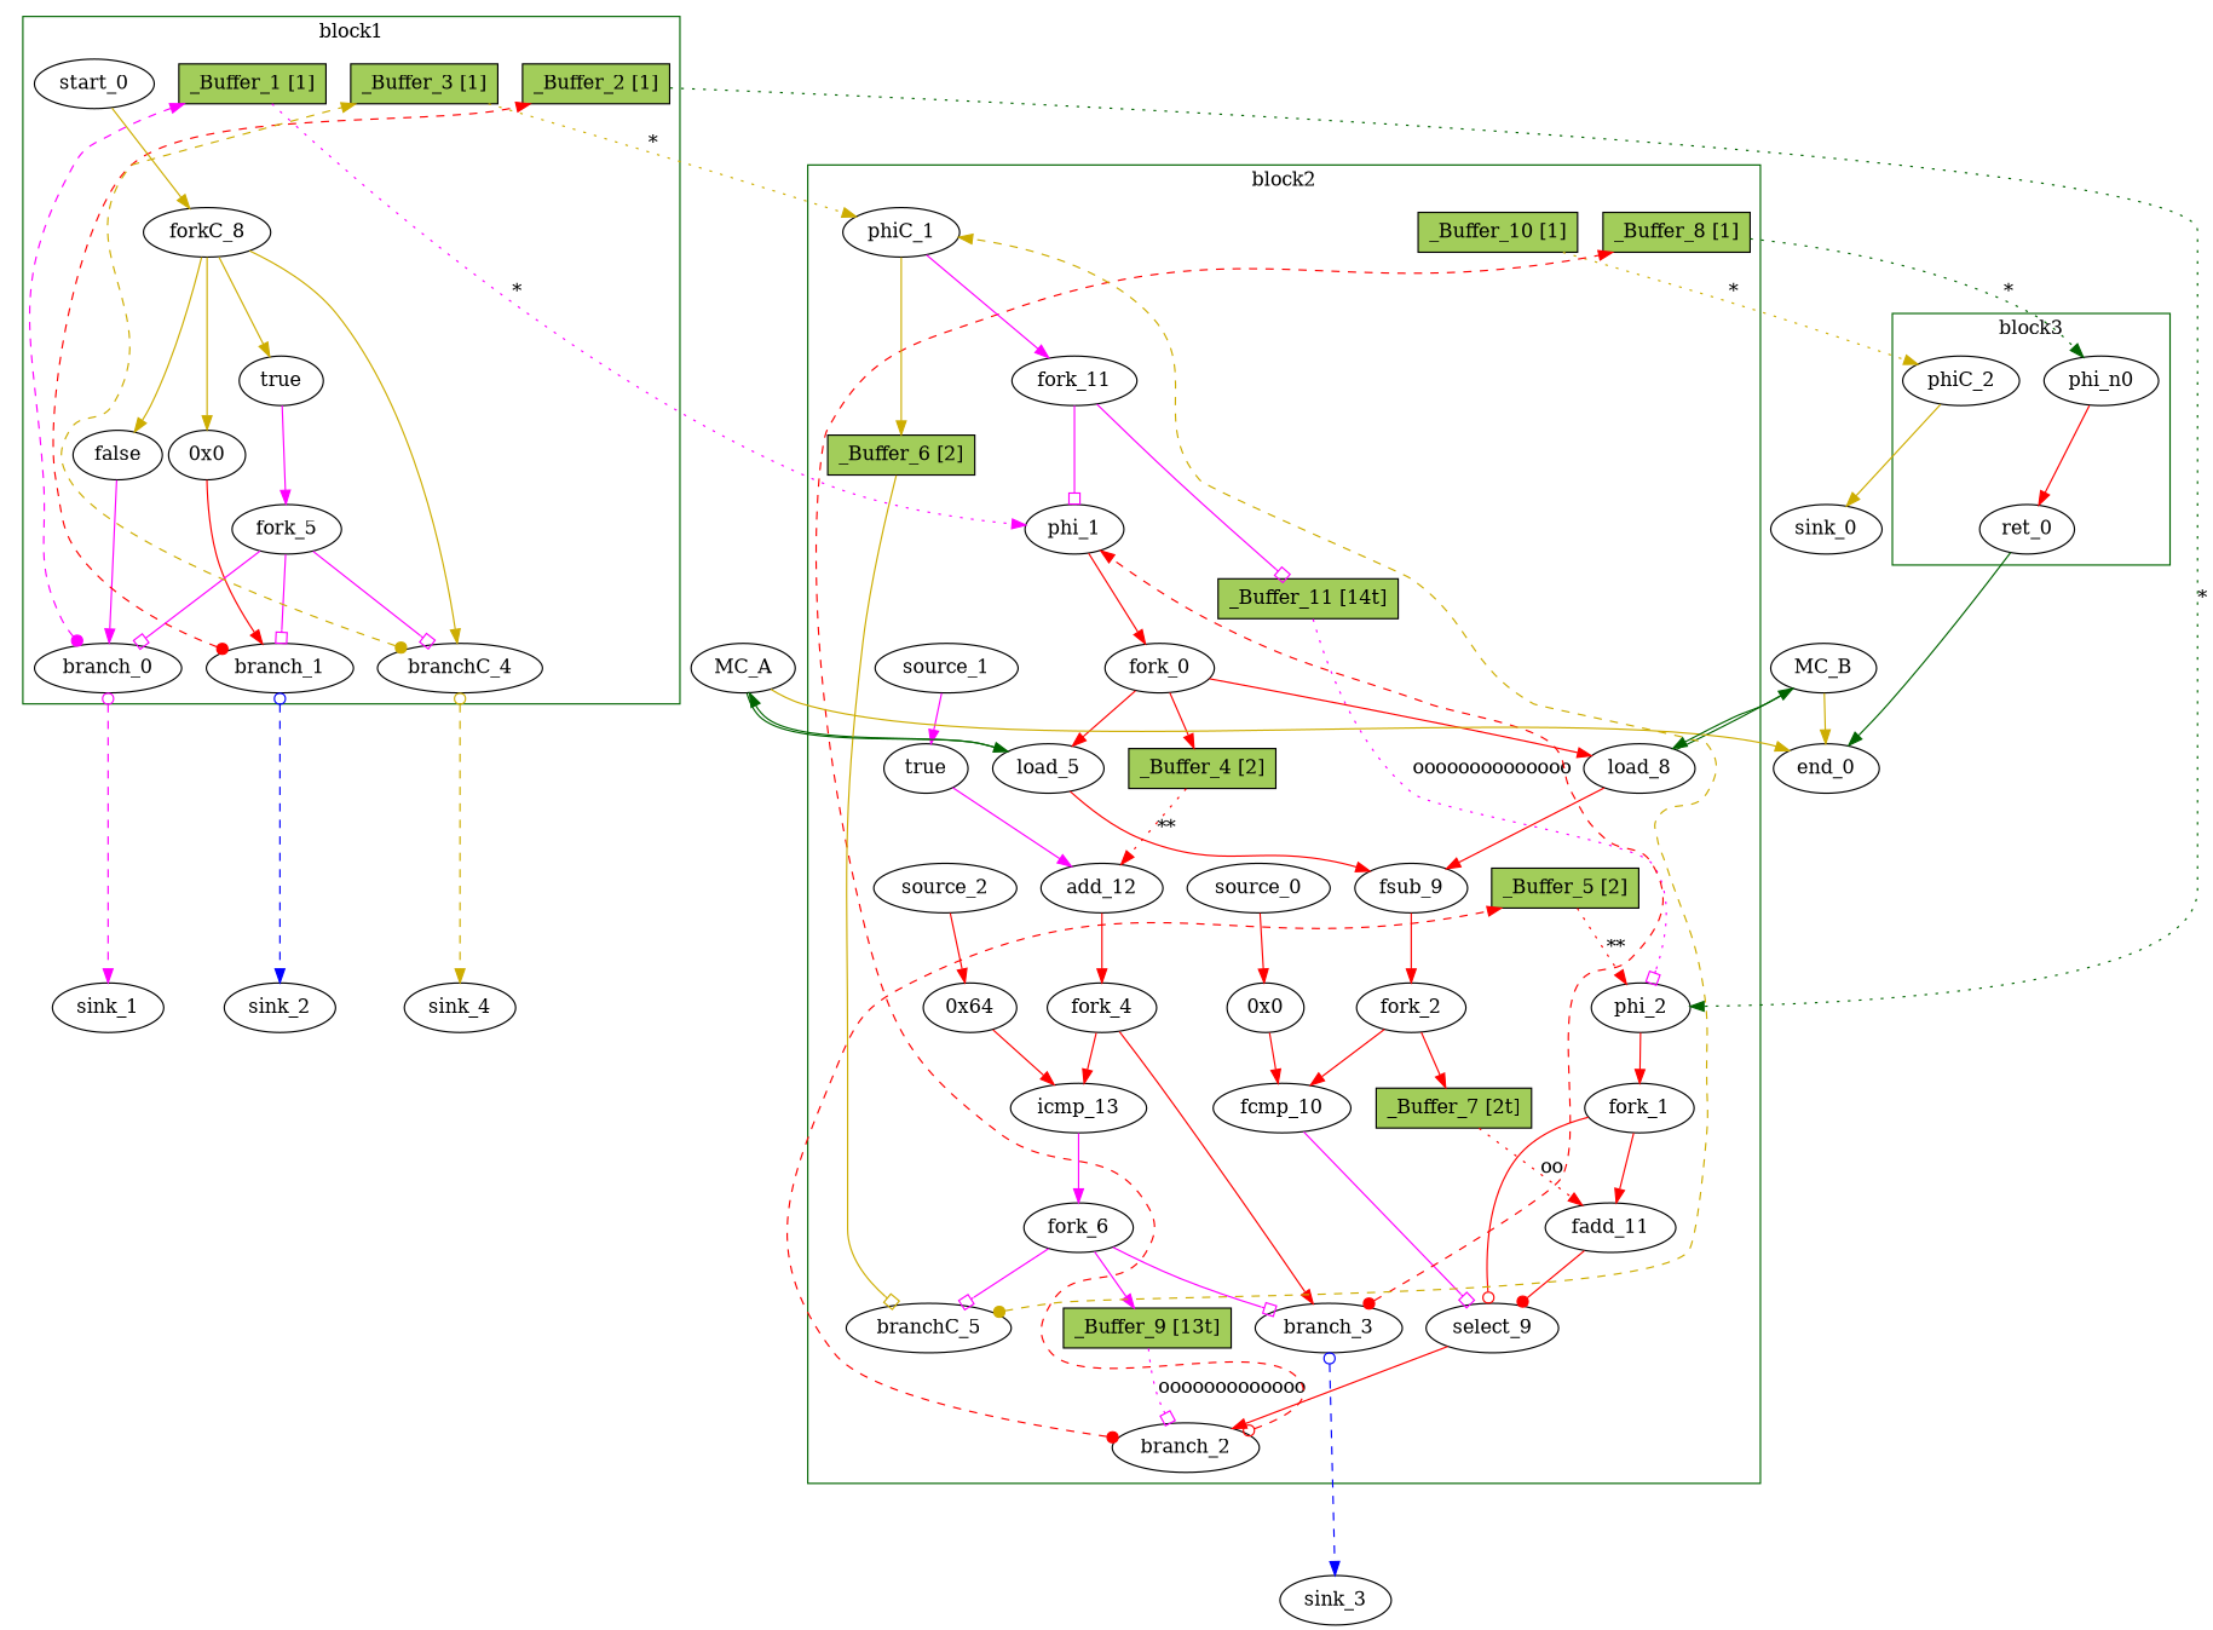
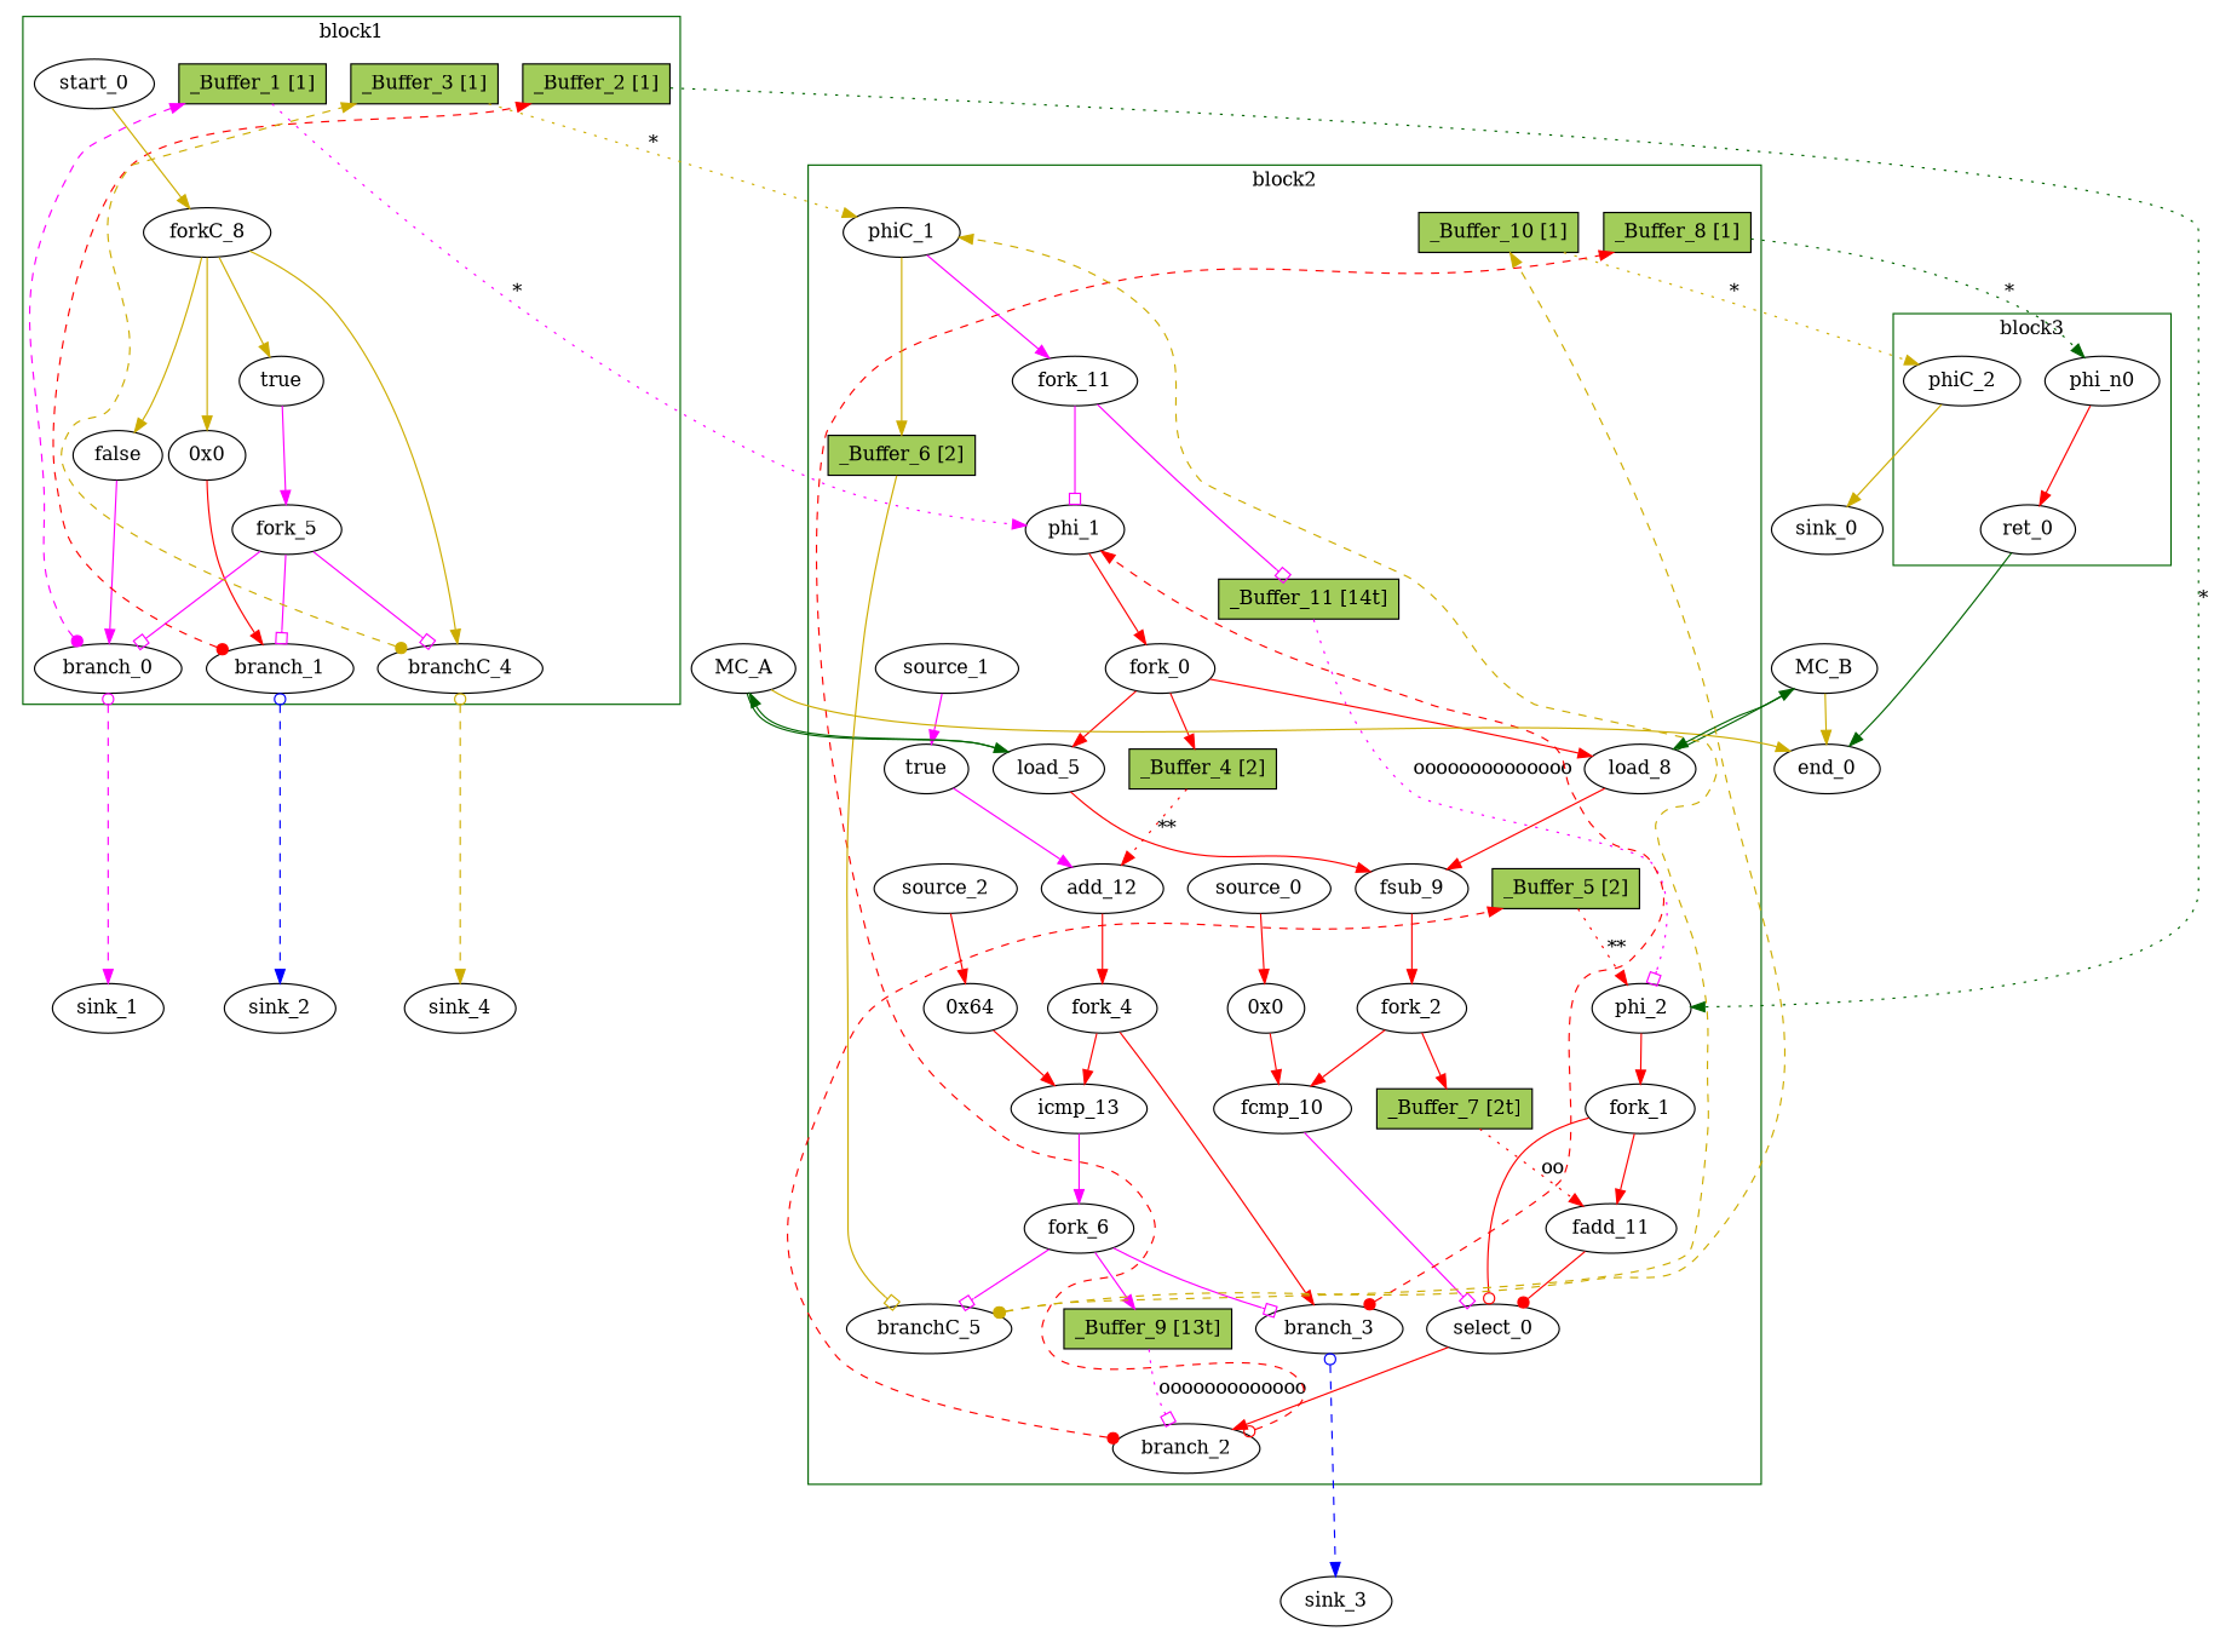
  digraph {
    node [bbID=2 in="in1:32" out="out1:32" shape=oval type=Buffer]
    edge [arrowhead=normal color=red from=out1 to=in1]
    n1 [fillcolor=darkolivegreen3 height=0.4 in="in1:1" label="_Buffer_11 [14t]" out="out1:1" shape=box slots=14 style=filled transparent=true]
    n2 [fillcolor=darkolivegreen3 height=0.4 in="in1:0" label="_Buffer_10 [1]" out="out1:0" shape=box slots=1 style=filled transparent=false]
    n3 [fillcolor=darkolivegreen3 height=0.4 in="in1:1" label="_Buffer_9 [13t]" out="out1:1" shape=box slots=13 style=filled transparent=true]
    phi_1 [delay=0.366 in="in1?:1 in2:7 in3:7" out="out1:7" type=Mux]
    phi_2 [delay=0.366 in="in1?:1 in2:32 in3:32" type=Mux]
    load_5 [in="in1:32 in2:7" latency=2 offset=0 op=mc_load_op out="out1:32 out2:7" portID=0 type=Operator]
    load_8 [in="in1:32 in2:7" latency=2 offset=0 op=mc_load_op out="out1:32 out2:7" portID=0 type=Operator]
    fsub_9 [delay=0.966 in="in1:32 in2:32" latency=10 op=fsub_op type=Operator]
    n9 [label="0x0" type=Constant value="0x0"]
    fcmp_10 [delay=0.966 in="in1:32 in2:32" latency=2 op=fcmp_oge_op out="out1:1" type=Operator]
    fadd_11 [delay=0.966 in="in1:32 in2:32" latency=10 op=fadd_op type=Operator]
-   select_0 [in="in1?:1 in2+:32 in3-:32" op=select_op type=Operator label=select_9]
+   select_0 [in="in1?:1 in2+:32 in3-:32" op=select_op type=Operator]
    n13 [in="in1:1" label=true out="out1:1" type=Constant value="0x1"]
    add_12 [delay=1.693 in="in1:7 in2:7" op=add_op out="out1:7" type=Operator]
    n15 [in="in1:7" label="0x64" out="out1:7" type=Constant value="0x64"]
    icmp_13 [delay=1.53 in="in1:7 in2:7" op=icmp_ult_op out="out1:1" type=Operator]
    fork_0 [in="in1:7" out="out1:7 out2:7 out3:7" type=Fork]
    fork_1 [out="out1:32 out2:32" type=Fork]
    fork_2 [out="out1:32 out2:32" type=Fork]
    fork_4 [in="in1:7" out="out1:7 out2:7" type=Fork]
    branch_2 [in="in1:32 in2?:1" out="out1+:32 out2-:32" type=Branch]
    branch_3 [in="in1:7 in2?:1" out="out1+:7 out2-:7" type=Branch]
    fork_6 [in="in1:1" out="out1:1 out2:1 out3:1" type=Fork]
    phiC_1 [delay=0.166 in="in1:0 in2:0" out="out1:0 out2?:1" type=CntrlMerge]
    branchC_5 [in="in1:0 in2?:1" out="out1+:0 out2-:0" type=Branch]
    source_0 [type=Source in=""]
    source_1 [out="out1:1" type=Source in=""]
    source_2 [out="out1:7" type=Source in=""]
    fork_11 [in="in1:1" out="out1:1 out2:1" type=Fork]
    n30 [fillcolor=darkolivegreen3 height=0.4 label="_Buffer_8 [1]" shape=box slots=1 style=filled transparent=false]
    n31 [fillcolor=darkolivegreen3 height=0.4 label="_Buffer_7 [2t]" shape=box slots=2 style=filled transparent=true]
    n32 [fillcolor=darkolivegreen3 height=0.4 in="in1:0" label="_Buffer_6 [2]" out="out1:0" shape=box slots=2 style=filled transparent=false]
    n33 [fillcolor=darkolivegreen3 height=0.4 label="_Buffer_5 [2]" shape=box slots=2 style=filled transparent=false]
    n34 [fillcolor=darkolivegreen3 height=0.4 in="in1:7" label="_Buffer_4 [2]" out="out1:7" shape=box slots=2 style=filled transparent=false]
    n35 [bbID=1 in="in1:1" label=true out="out1:1" type=Constant value="0x1"]
    n36 [bbID=1 in="in1:1" label=false out="out1:1" type=Constant value="0x0"]
    n37 [bbID=1 label="0x0" type=Constant value="0x0"]
    branch_0 [bbID=1 in="in1:1 in2?:1" out="out1+:1 out2-:1" type=Branch]
    branch_1 [bbID=1 in="in1:32 in2?:1" out="out1+:32 out2-:32" type=Branch]
    fork_5 [bbID=1 in="in1:1" out="out1:1 out2:1 out3:1" type=Fork]
    start_0 [bbID=1 in="in1:0" out="out1:0" type=Entry]
    forkC_8 [bbID=1 in="in1:0" out="out1:0 out2:0 out3:0 out4:0" type=Fork]
    branchC_4 [bbID=1 in="in1:0 in2?:1" out="out1+:0 out2-:0" type=Branch]
    n44 [bbID=1 fillcolor=darkolivegreen3 height=0.4 in="in1:0" label="_Buffer_3 [1]" out="out1:0" shape=box slots=1 style=filled transparent=false]
    n45 [bbID=1 fillcolor=darkolivegreen3 height=0.4 label="_Buffer_2 [1]" shape=box slots=1 style=filled transparent=false]
    n46 [bbID=1 fillcolor=darkolivegreen3 height=0.4 in="in1:1" label="_Buffer_1 [1]" out="out1:1" shape=box slots=1 style=filled transparent=false]
    ret_0 [bbID=3 op=ret_op type=Operator]
    phi_n0 [bbID=3 type=Merge]
    phiC_2 [bbID=3 delay=0.166 in="in1:0" out="out1:0" type=Merge]
    MC_A [bbID=0 bbcount=0 in="in1:7*l0a" ldcount=1 memory=A out="out1:32*l0d out2:0*e" stcount=0 type=MC shape=""]
    MC_B [bbID=0 bbcount=0 in="in1:7*l0a" ldcount=1 memory=B out="out1:32*l0d out2:0*e" stcount=0 type=MC shape=""]
    sink_3 [bbID=0 in="in1:7" type=Sink out=""]
    sink_1 [bbID=0 in="in1:1" type=Sink out=""]
    sink_2 [bbID=0 type=Sink out=""]
    sink_4 [bbID=0 in="in1:0" type=Sink out=""]
    end_0 [bbID=0 in="in1:0*e in2:0*e in3:32" type=Exit]
    sink_0 [bbID=0 in="in1:0" type=Sink out=""]
    subgraph cluster_1 {
      color=darkgreen
      label=block2
      n1
      n2
      n3
      phi_1
      phi_2
      load_5
      load_8
      fsub_9
      n9
      fcmp_10
      fadd_11
      select_0
      n13
      add_12
      n15
      icmp_13
      fork_0
      fork_1
      fork_2
      fork_4
      branch_2
      branch_3
      fork_6
      phiC_1
      branchC_5
      source_0
      source_1
      source_2
      fork_11
      n30
      n31
      n32
      n33
      n34
    }
    subgraph cluster_2 {
      color=darkgreen
      label=block1
      n35
      n36
      n37
      branch_0
      branch_1
      fork_5
      start_0
      forkC_8
      branchC_4
      n44
      n45
      n46
    }
    subgraph cluster_3 {
      color=darkgreen
      label=block3
      ret_0
      phi_n0
      phiC_2
    }
    n1 -> phi_2 [arrowhead=obox color=magenta label=oooooooooooooo slots=14 style=dotted transparent=true]
    n2 -> phiC_2 [color=gold3 label="*" slots=1 style=dotted transparent=false]
    n3 -> branch_2 [arrowhead=obox color=magenta label=ooooooooooooo slots=13 style=dotted to=in2 transparent=true]
    phi_1 -> fork_0
    phi_2 -> fork_1
    load_5 -> fsub_9
    load_5 -> MC_A [color=darkgreen from=out2]
    load_8 -> fsub_9 [to=in2]
    load_8 -> MC_B [color=darkgreen from=out2]
    fsub_9 -> fork_2
    n9 -> fcmp_10 [to=in2]
    fcmp_10 -> select_0 [arrowhead=obox color=magenta]
    fadd_11 -> select_0 [arrowhead=dot to=in2]
    select_0 -> branch_2
    n13 -> add_12 [color=magenta to=in2]
    add_12 -> fork_4
    n15 -> icmp_13 [to=in2]
    icmp_13 -> fork_6 [color=magenta]
    fork_0 -> load_5 [from=out2 to=in2]
    fork_0 -> load_8 [from=out3 to=in2]
    fork_0 -> n34
    fork_1 -> fadd_11
    fork_1 -> select_0 [arrowhead=odot from=out2 to=in3]
    fork_2 -> fcmp_10
    fork_2 -> n31 [from=out2]
    fork_4 -> icmp_13
    fork_4 -> branch_3 [from=out2]
    branch_2 -> n30 [arrowtail=odot constraint=false dir=both from=out2 minlen=3 style=dashed]
    branch_2 -> n33 [arrowtail=dot constraint=false dir=both minlen=3 style=dashed]
    branch_3 -> phi_1 [arrowtail=dot constraint=false dir=both minlen=3 style=dashed to=in3]
    branch_3 -> sink_3 [arrowtail=odot color=blue dir=both from=out2 minlen=3 style=dashed]
    fork_6 -> n3 [color=magenta from=out2]
    fork_6 -> branch_3 [arrowhead=obox color=magenta to=in2]
    fork_6 -> branchC_5 [arrowhead=obox color=magenta from=out3 to=in2]
    phiC_1 -> fork_11 [color=magenta from=out2]
    phiC_1 -> n32 [color=gold3]
+   branchC_5 -> n2 [arrowtail=odot color=gold3 constraint=false dir=both from=out2 minlen=3 style=dashed]
    branchC_5 -> phiC_1 [arrowtail=dot color=gold3 constraint=false dir=both minlen=3 style=dashed to=in2]
    source_0 -> n9
    source_1 -> n13 [color=magenta]
    source_2 -> n15
    fork_11 -> n1 [arrowhead=obox color=magenta from=out2]
    fork_11 -> phi_1 [arrowhead=obox color=magenta]
    n30 -> phi_n0 [color=darkgreen label="*" slots=1 style=dotted transparent=false]
    n31 -> fadd_11 [label=oo slots=2 style=dotted to=in2 transparent=true]
    n32 -> branchC_5 [arrowhead=obox color=gold3]
    n33 -> phi_2 [label="**" slots=2 style=dotted to=in3 transparent=false]
    n34 -> add_12 [label="**" slots=2 style=dotted transparent=false]
    n35 -> fork_5 [color=magenta]
    n36 -> branch_0 [color=magenta]
    n37 -> branch_1
    branch_0 -> n46 [arrowtail=dot color=magenta constraint=false dir=both minlen=3 style=dashed]
    branch_0 -> sink_1 [arrowtail=odot color=magenta dir=both from=out2 minlen=3 style=dashed]
    branch_1 -> n45 [arrowtail=dot constraint=false dir=both minlen=3 style=dashed]
    branch_1 -> sink_2 [arrowtail=odot color=blue dir=both from=out2 minlen=3 style=dashed]
    fork_5 -> branch_0 [arrowhead=obox color=magenta from=out2 to=in2]
    fork_5 -> branch_1 [arrowhead=obox color=magenta to=in2]
    fork_5 -> branchC_4 [arrowhead=obox color=magenta from=out3 to=in2]
    start_0 -> forkC_8 [color=gold3]
    forkC_8 -> n35 [color=gold3 from=out4]
    forkC_8 -> n36 [color=gold3]
    forkC_8 -> n37 [color=gold3 from=out2]
    forkC_8 -> branchC_4 [color=gold3 from=out3]
    branchC_4 -> n44 [arrowtail=dot color=gold3 constraint=false dir=both minlen=3 style=dashed]
    branchC_4 -> sink_4 [arrowtail=odot color=gold3 dir=both from=out2 minlen=3 style=dashed]
    n44 -> phiC_1 [color=gold3 label="*" slots=1 style=dotted transparent=false]
    n45 -> phi_2 [color=darkgreen label="*" slots=1 style=dotted to=in2 transparent=false]
    n46 -> phi_1 [color=magenta label="*" slots=1 style=dotted to=in2 transparent=false]
    ret_0 -> end_0 [color=darkgreen to=in3]
    phi_n0 -> ret_0
    phiC_2 -> sink_0 [color=gold3]
    MC_A -> load_5 [color=darkgreen]
    MC_A -> end_0 [color=gold3 from=out2]
    MC_B -> load_8 [color=darkgreen]
    MC_B -> end_0 [color=gold3 from=out2 to=in2]
  }
